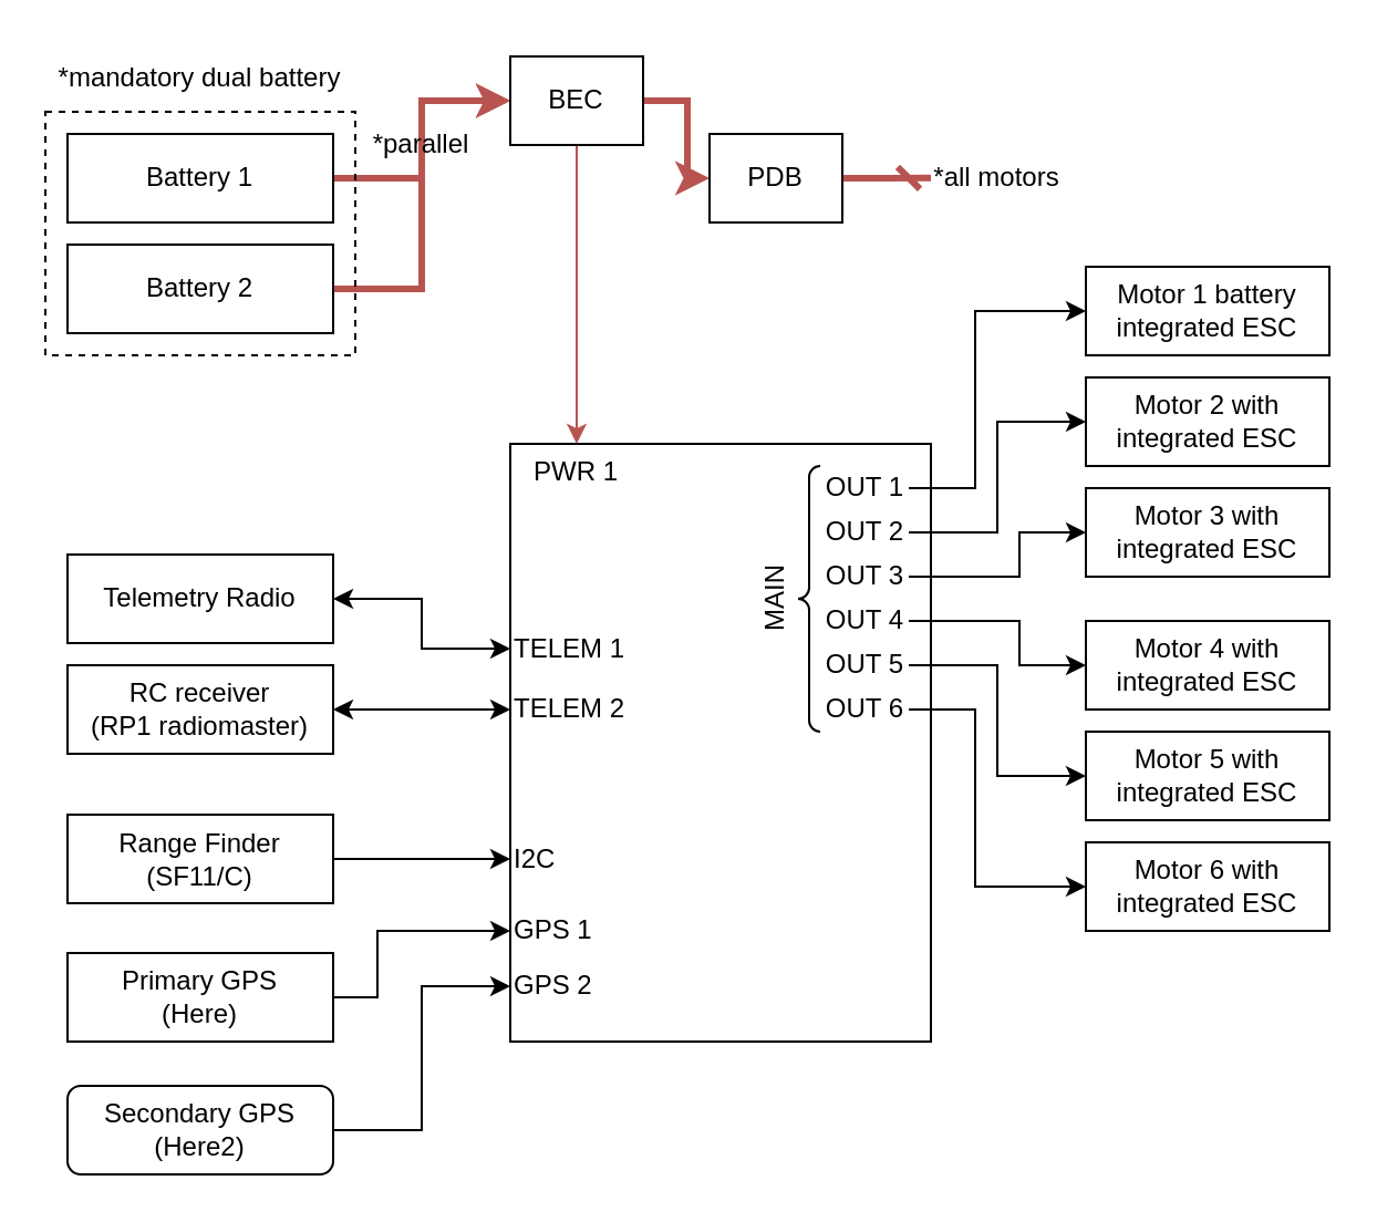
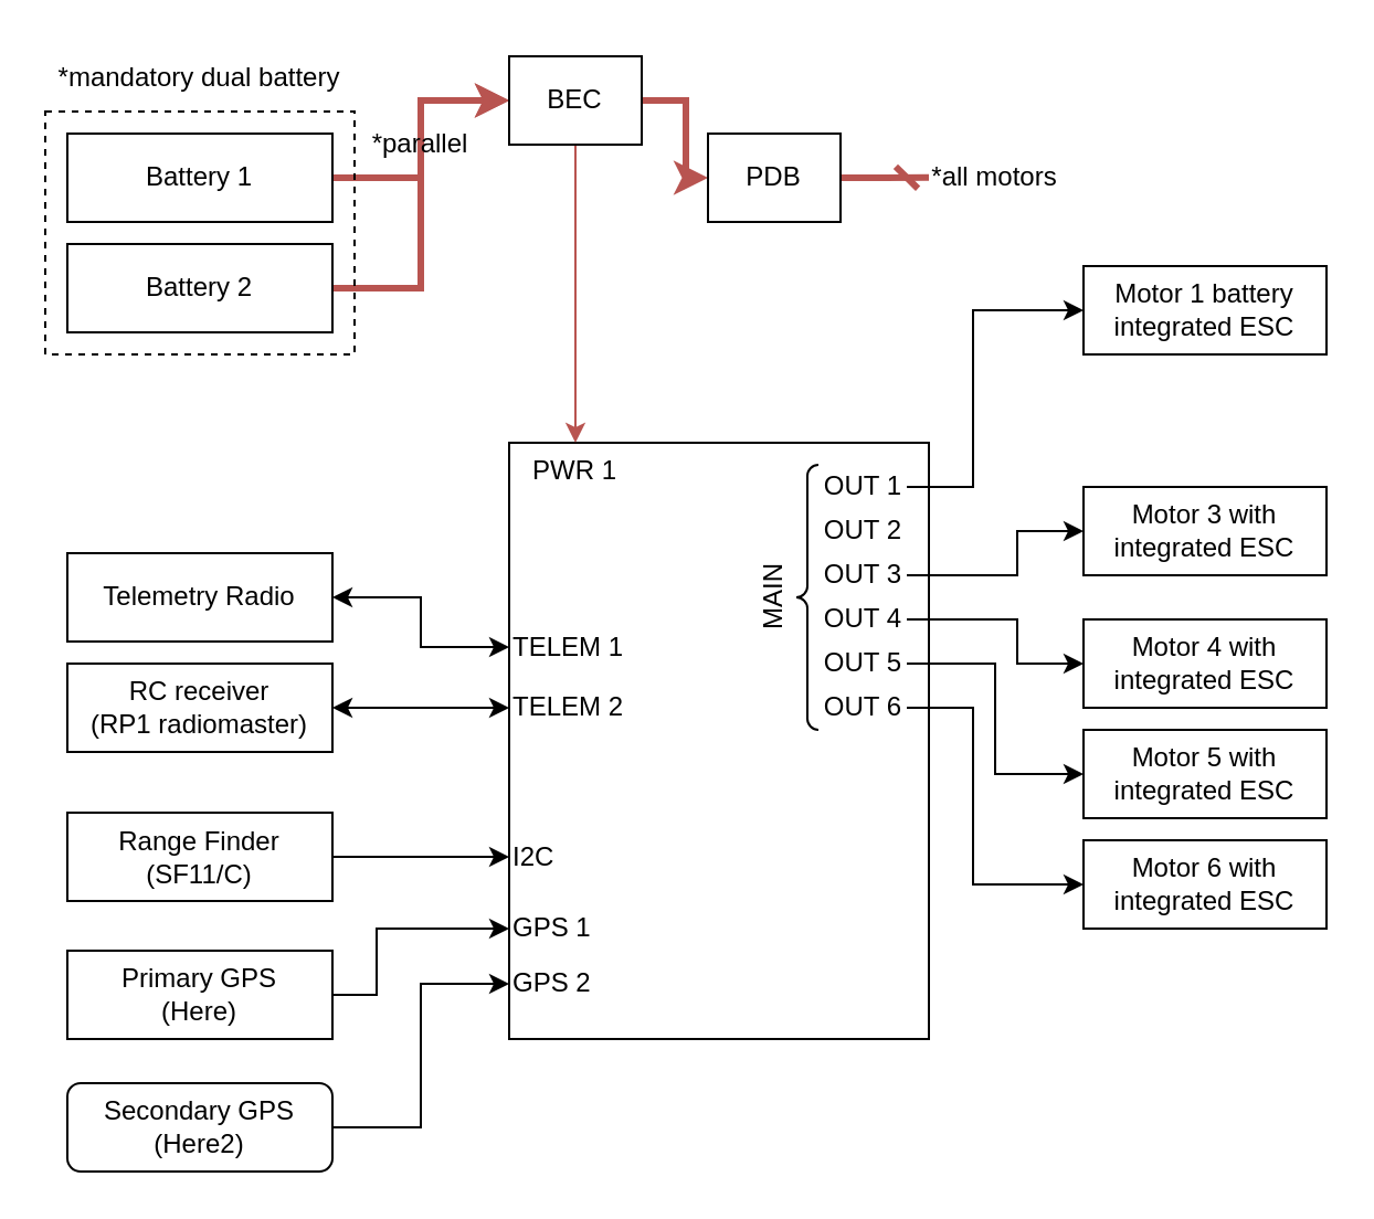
  <mxCell id="0" />
  <mxCell id="1" parent="0" />
  <mxCell id="2" value="" style="rounded=0;whiteSpace=wrap;html=1;" vertex="1" parent="1"><mxGeometry x="230" y="200" width="190" height="270" as="geometry" /></mxCell>
  <mxCell id="3" style="edgeStyle=orthogonalEdgeStyle;rounded=0;orthogonalLoop=1;jettySize=auto;html=1;exitX=1;exitY=0.5;exitDx=0;exitDy=0;entryX=0;entryY=0.5;entryDx=0;entryDy=0;" edge="1" parent="1" source="4" target="17"><mxGeometry relative="1" as="geometry"><Array as="points"><mxPoint x="440" y="220" /><mxPoint x="440" y="140" /></Array></mxGeometry></mxCell>
  <mxCell id="4" value="OUT 1" style="text;html=1;strokeColor=none;fillColor=none;align=right;verticalAlign=middle;whiteSpace=wrap;rounded=0;" vertex="1" parent="1"><mxGeometry x="350" y="210" width="60" height="20" as="geometry" /></mxCell>
- <mxCell id="5" style="edgeStyle=orthogonalEdgeStyle;rounded=0;orthogonalLoop=1;jettySize=auto;html=1;exitX=1;exitY=0.5;exitDx=0;exitDy=0;entryX=0;entryY=0.5;entryDx=0;entryDy=0;" edge="1" parent="1" source="6" target="18"><mxGeometry relative="1" as="geometry"><Array as="points"><mxPoint x="450" y="240" /><mxPoint x="450" y="190" /></Array></mxGeometry></mxCell>
  <mxCell id="6" value="OUT 2" style="text;html=1;strokeColor=none;fillColor=none;align=right;verticalAlign=middle;whiteSpace=wrap;rounded=0;" vertex="1" parent="1"><mxGeometry x="350" y="230" width="60" height="20" as="geometry" /></mxCell>
  <mxCell id="7" style="edgeStyle=orthogonalEdgeStyle;rounded=0;orthogonalLoop=1;jettySize=auto;html=1;exitX=1;exitY=0.5;exitDx=0;exitDy=0;entryX=0;entryY=0.5;entryDx=0;entryDy=0;" edge="1" parent="1" source="8" target="19"><mxGeometry relative="1" as="geometry"><Array as="points"><mxPoint x="460" y="260" /><mxPoint x="460" y="240" /></Array></mxGeometry></mxCell>
  <mxCell id="8" value="OUT 3" style="text;html=1;strokeColor=none;fillColor=none;align=right;verticalAlign=middle;whiteSpace=wrap;rounded=0;" vertex="1" parent="1"><mxGeometry x="350" y="250" width="60" height="20" as="geometry" /></mxCell>
  <mxCell id="9" style="edgeStyle=orthogonalEdgeStyle;rounded=0;orthogonalLoop=1;jettySize=auto;html=1;exitX=1;exitY=0.5;exitDx=0;exitDy=0;entryX=0;entryY=0.5;entryDx=0;entryDy=0;" edge="1" parent="1" source="10" target="20"><mxGeometry relative="1" as="geometry"><Array as="points"><mxPoint x="460" y="280" /><mxPoint x="460" y="300" /></Array></mxGeometry></mxCell>
  <mxCell id="10" value="OUT 4" style="text;html=1;strokeColor=none;fillColor=none;align=right;verticalAlign=middle;whiteSpace=wrap;rounded=0;" vertex="1" parent="1"><mxGeometry x="350" y="270" width="60" height="20" as="geometry" /></mxCell>
  <mxCell id="11" style="edgeStyle=orthogonalEdgeStyle;rounded=0;orthogonalLoop=1;jettySize=auto;html=1;exitX=1;exitY=0.5;exitDx=0;exitDy=0;entryX=0;entryY=0.5;entryDx=0;entryDy=0;" edge="1" parent="1" source="12" target="21"><mxGeometry relative="1" as="geometry"><Array as="points"><mxPoint x="450" y="300" /><mxPoint x="450" y="350" /></Array></mxGeometry></mxCell>
  <mxCell id="12" value="OUT 5" style="text;html=1;strokeColor=none;fillColor=none;align=right;verticalAlign=middle;whiteSpace=wrap;rounded=0;" vertex="1" parent="1"><mxGeometry x="350" y="290" width="60" height="20" as="geometry" /></mxCell>
  <mxCell id="13" style="edgeStyle=orthogonalEdgeStyle;rounded=0;orthogonalLoop=1;jettySize=auto;html=1;exitX=1;exitY=0.5;exitDx=0;exitDy=0;entryX=0;entryY=0.5;entryDx=0;entryDy=0;" edge="1" parent="1" source="14" target="22"><mxGeometry relative="1" as="geometry"><Array as="points"><mxPoint x="440" y="320" /><mxPoint x="440" y="400" /></Array></mxGeometry></mxCell>
  <mxCell id="14" value="OUT 6" style="text;html=1;strokeColor=none;fillColor=none;align=right;verticalAlign=middle;whiteSpace=wrap;rounded=0;" vertex="1" parent="1"><mxGeometry x="350" y="310" width="60" height="20" as="geometry" /></mxCell>
  <mxCell id="15" value="" style="labelPosition=right;align=left;strokeWidth=1;shape=mxgraph.mockup.markup.curlyBrace;html=1;shadow=0;dashed=0;direction=north;" vertex="1" parent="1"><mxGeometry x="360" y="210" width="10" height="120" as="geometry" /></mxCell>
  <mxCell id="16" value="MAIN" style="text;html=1;strokeColor=none;fillColor=none;align=center;verticalAlign=middle;whiteSpace=wrap;rounded=0;rotation=-90;" vertex="1" parent="1"><mxGeometry x="320" y="255" width="60" height="30" as="geometry" /></mxCell>
  <mxCell id="17" value="Motor 1 battery integrated ESC" style="rounded=0;whiteSpace=wrap;html=1;" vertex="1" parent="1"><mxGeometry x="490" y="120" width="110" height="40" as="geometry" /></mxCell>
- <mxCell id="18" value="Motor 2 with integrated ESC" style="rounded=0;whiteSpace=wrap;html=1;" vertex="1" parent="1"><mxGeometry x="490" y="170" width="110" height="40" as="geometry" /></mxCell>
  <mxCell id="19" value="Motor 3 with integrated ESC" style="rounded=0;whiteSpace=wrap;html=1;" vertex="1" parent="1"><mxGeometry x="490" y="220" width="110" height="40" as="geometry" /></mxCell>
  <mxCell id="20" value="Motor 4 with integrated ESC" style="rounded=0;whiteSpace=wrap;html=1;" vertex="1" parent="1"><mxGeometry x="490" y="280" width="110" height="40" as="geometry" /></mxCell>
  <mxCell id="21" value="Motor 5 with integrated ESC" style="rounded=0;whiteSpace=wrap;html=1;" vertex="1" parent="1"><mxGeometry x="490" y="330" width="110" height="40" as="geometry" /></mxCell>
  <mxCell id="22" value="Motor 6 with integrated ESC" style="rounded=0;whiteSpace=wrap;html=1;" vertex="1" parent="1"><mxGeometry x="490" y="380" width="110" height="40" as="geometry" /></mxCell>
  <mxCell id="23" value="TELEM 2" style="text;html=1;strokeColor=none;fillColor=none;align=left;verticalAlign=middle;whiteSpace=wrap;rounded=0;" vertex="1" parent="1"><mxGeometry x="230" y="307.5" width="60" height="25" as="geometry" /></mxCell>
  <mxCell id="24" style="rounded=0;orthogonalLoop=1;jettySize=auto;html=1;exitX=1;exitY=0.5;exitDx=0;exitDy=0;entryX=0;entryY=0.5;entryDx=0;entryDy=0;startArrow=classic;startFill=1;" edge="1" parent="1" source="25" target="23"><mxGeometry relative="1" as="geometry" /></mxCell>
  <mxCell id="25" value="RC receiver&lt;br&gt;(RP1 radiomaster)" style="rounded=0;whiteSpace=wrap;html=1;" vertex="1" parent="1"><mxGeometry x="30" y="300" width="120" height="40" as="geometry" /></mxCell>
  <mxCell id="26" style="edgeStyle=orthogonalEdgeStyle;rounded=0;orthogonalLoop=1;jettySize=auto;html=1;exitX=0;exitY=0.5;exitDx=0;exitDy=0;entryX=1;entryY=0.5;entryDx=0;entryDy=0;startArrow=classic;startFill=1;" edge="1" parent="1" source="27" target="28"><mxGeometry relative="1" as="geometry" /></mxCell>
  <mxCell id="27" value="TELEM 1" style="text;html=1;strokeColor=none;fillColor=none;align=left;verticalAlign=middle;whiteSpace=wrap;rounded=0;" vertex="1" parent="1"><mxGeometry x="230" y="280" width="60" height="25" as="geometry" /></mxCell>
  <mxCell id="28" value="Telemetry Radio" style="rounded=0;whiteSpace=wrap;html=1;" vertex="1" parent="1"><mxGeometry x="30" y="250" width="120" height="40" as="geometry" /></mxCell>
  <mxCell id="29" style="rounded=0;orthogonalLoop=1;jettySize=auto;html=1;exitX=1;exitY=0.5;exitDx=0;exitDy=0;entryX=0;entryY=0.5;entryDx=0;entryDy=0;" edge="1" parent="1" source="30" target="31"><mxGeometry relative="1" as="geometry" /></mxCell>
  <mxCell id="30" value="Range Finder&lt;br&gt;(SF11/C)" style="rounded=0;whiteSpace=wrap;html=1;" vertex="1" parent="1"><mxGeometry x="30" y="367.5" width="120" height="40" as="geometry" /></mxCell>
  <mxCell id="31" value="I2C" style="text;html=1;strokeColor=none;fillColor=none;align=left;verticalAlign=middle;whiteSpace=wrap;rounded=0;" vertex="1" parent="1"><mxGeometry x="230" y="375" width="60" height="25" as="geometry" /></mxCell>
  <mxCell id="32" style="edgeStyle=orthogonalEdgeStyle;rounded=0;orthogonalLoop=1;jettySize=auto;html=1;exitX=1;exitY=0.5;exitDx=0;exitDy=0;entryX=0;entryY=0.5;entryDx=0;entryDy=0;" edge="1" parent="1" source="33" target="34"><mxGeometry relative="1" as="geometry"><Array as="points"><mxPoint x="170" y="450" /><mxPoint x="170" y="420" /></Array></mxGeometry></mxCell>
  <mxCell id="33" value="Primary GPS&lt;br&gt;(Here)" style="rounded=0;whiteSpace=wrap;html=1;" vertex="1" parent="1"><mxGeometry x="30" y="430" width="120" height="40" as="geometry" /></mxCell>
  <mxCell id="34" value="GPS 1" style="text;html=1;strokeColor=none;fillColor=none;align=left;verticalAlign=middle;whiteSpace=wrap;rounded=0;" vertex="1" parent="1"><mxGeometry x="230" y="407.5" width="60" height="25" as="geometry" /></mxCell>
  <mxCell id="35" style="edgeStyle=orthogonalEdgeStyle;rounded=0;orthogonalLoop=1;jettySize=auto;html=1;exitX=1;exitY=0.5;exitDx=0;exitDy=0;entryX=0;entryY=0.5;entryDx=0;entryDy=0;" edge="1" parent="1" source="36" target="51"><mxGeometry relative="1" as="geometry" /></mxCell>
  <mxCell id="36" value="Secondary GPS&lt;br&gt;(Here2)" style="whiteSpace=wrap;html=1;rounded=1;" vertex="1" parent="1"><mxGeometry x="30" y="490" width="120" height="40" as="geometry" /></mxCell>
  <mxCell id="37" style="edgeStyle=orthogonalEdgeStyle;rounded=0;orthogonalLoop=1;jettySize=auto;html=1;exitX=1;exitY=0.5;exitDx=0;exitDy=0;entryX=0;entryY=0.5;entryDx=0;entryDy=0;strokeWidth=3;fillColor=#f8cecc;strokeColor=#b85450;" edge="1" parent="1" source="38" target="43"><mxGeometry relative="1" as="geometry" /></mxCell>
  <mxCell id="38" value="Battery 1" style="rounded=0;whiteSpace=wrap;html=1;" vertex="1" parent="1"><mxGeometry x="30" y="60" width="120" height="40" as="geometry" /></mxCell>
  <mxCell id="39" style="edgeStyle=orthogonalEdgeStyle;rounded=0;orthogonalLoop=1;jettySize=auto;html=1;exitX=1;exitY=0.5;exitDx=0;exitDy=0;entryX=0;entryY=0.5;entryDx=0;entryDy=0;strokeWidth=3;fillColor=#f8cecc;strokeColor=#b85450;" edge="1" parent="1" source="40" target="43"><mxGeometry relative="1" as="geometry" /></mxCell>
  <mxCell id="40" value="Battery 2" style="rounded=0;whiteSpace=wrap;html=1;" vertex="1" parent="1"><mxGeometry x="30" y="110" width="120" height="40" as="geometry" /></mxCell>
  <mxCell id="41" style="edgeStyle=orthogonalEdgeStyle;rounded=0;orthogonalLoop=1;jettySize=auto;html=1;exitX=0.5;exitY=1;exitDx=0;exitDy=0;entryX=0.5;entryY=0;entryDx=0;entryDy=0;fillColor=#f8cecc;strokeColor=#b85450;" edge="1" parent="1" source="43" target="46"><mxGeometry relative="1" as="geometry" /></mxCell>
  <mxCell id="42" style="edgeStyle=orthogonalEdgeStyle;rounded=0;orthogonalLoop=1;jettySize=auto;html=1;exitX=1;exitY=0.5;exitDx=0;exitDy=0;entryX=0;entryY=0.5;entryDx=0;entryDy=0;strokeWidth=3;fillColor=#f8cecc;strokeColor=#b85450;" edge="1" parent="1" source="43" target="45"><mxGeometry relative="1" as="geometry" /></mxCell>
  <mxCell id="43" value="BEC" style="rounded=0;whiteSpace=wrap;html=1;" vertex="1" parent="1"><mxGeometry x="230" y="25" width="60" height="40" as="geometry" /></mxCell>
  <mxCell id="44" style="edgeStyle=orthogonalEdgeStyle;rounded=0;orthogonalLoop=1;jettySize=auto;html=1;exitX=1;exitY=0.5;exitDx=0;exitDy=0;endArrow=dash;endFill=0;strokeWidth=3;fillColor=#f8cecc;strokeColor=#b85450;" edge="1" parent="1" source="45"><mxGeometry relative="1" as="geometry"><mxPoint x="420" y="79.833" as="targetPoint" /></mxGeometry></mxCell>
  <mxCell id="45" value="PDB" style="rounded=0;whiteSpace=wrap;html=1;" vertex="1" parent="1"><mxGeometry x="320" y="60" width="60" height="40" as="geometry" /></mxCell>
  <mxCell id="46" value="PWR 1" style="text;html=1;strokeColor=none;fillColor=none;align=center;verticalAlign=middle;whiteSpace=wrap;rounded=0;" vertex="1" parent="1"><mxGeometry x="230" y="200" width="60" height="25" as="geometry" /></mxCell>
  <mxCell id="47" value="*parallel" style="text;html=1;strokeColor=none;fillColor=none;align=center;verticalAlign=middle;whiteSpace=wrap;rounded=0;" vertex="1" parent="1"><mxGeometry x="160" y="50" width="60" height="30" as="geometry" /></mxCell>
  <mxCell id="48" value="*all motors" style="text;html=1;strokeColor=none;fillColor=none;align=center;verticalAlign=middle;whiteSpace=wrap;rounded=0;" vertex="1" parent="1"><mxGeometry x="420" y="65" width="60" height="30" as="geometry" /></mxCell>
  <mxCell id="49" value="" style="rounded=0;whiteSpace=wrap;html=1;dashed=1;fillColor=none;" vertex="1" parent="1"><mxGeometry x="20" y="50" width="140" height="110" as="geometry" /></mxCell>
  <mxCell id="50" value="*mandatory&amp;nbsp;dual battery" style="text;html=1;strokeColor=none;fillColor=none;align=center;verticalAlign=middle;whiteSpace=wrap;rounded=0;" vertex="1" parent="1"><mxGeometry x="20" y="20" width="140" height="30" as="geometry" /></mxCell>
  <mxCell id="51" value="GPS 2" style="text;html=1;strokeColor=none;fillColor=none;align=left;verticalAlign=middle;whiteSpace=wrap;rounded=0;" vertex="1" parent="1"><mxGeometry x="230" y="432.5" width="60" height="25" as="geometry" /></mxCell>
